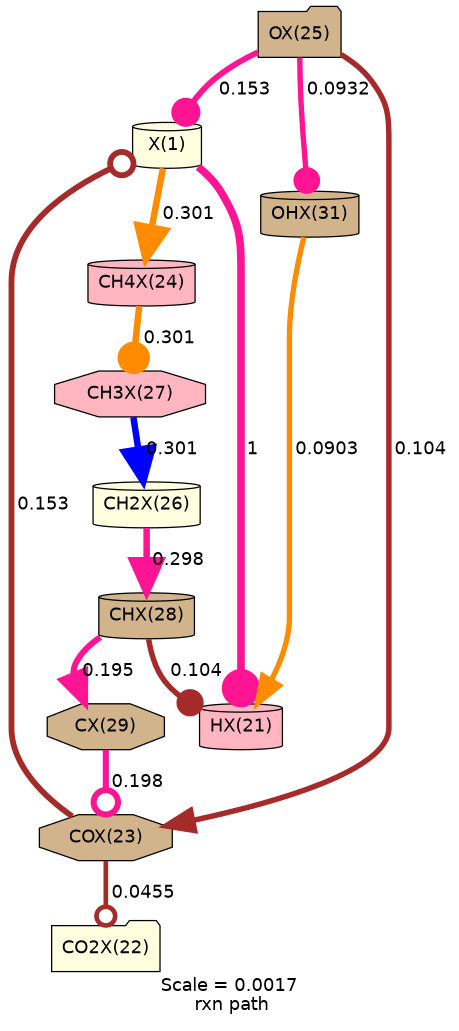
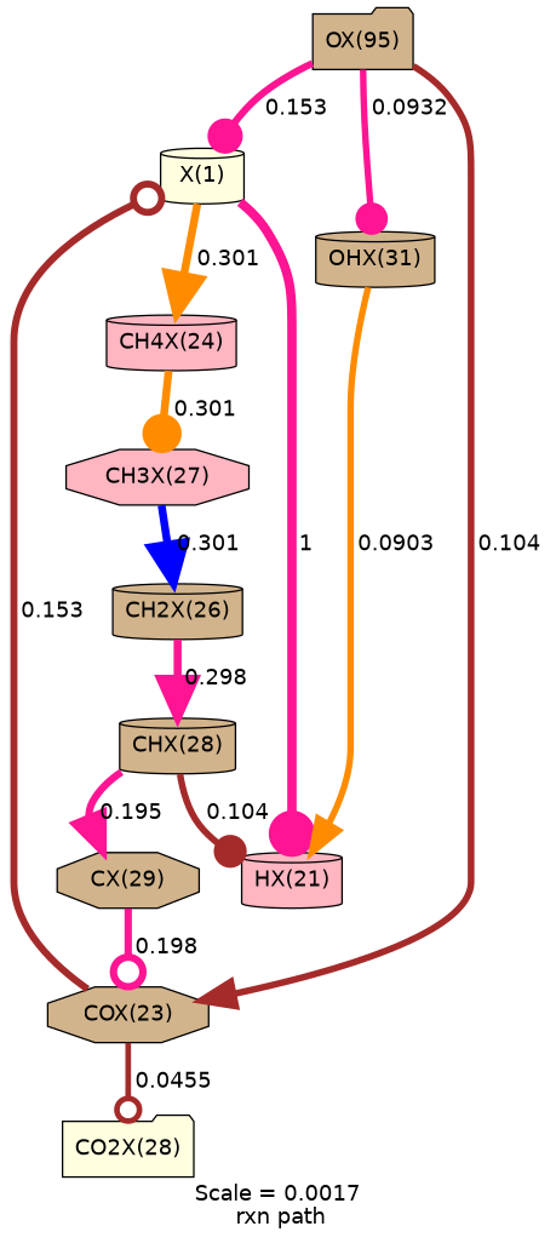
  digraph {
    fontname=Helvetica
    label="Scale = 0.0017\l rxn path"
    node [fillcolor=tan fontname=Helvetica shape=cylinder style=filled]
    edge [arrowhead=normal arrowsize=2.55 color=deeppink fontname=Helvetica penwidth=5.09]
    n1 [fillcolor=lightyellow label="X(1)"]
    n2 [fillcolor=lightpink label="HX(21)"]
    n3 [fillcolor=lightpink label="CH4X(24)"]
    n4 [fillcolor=lightpink label="CH3X(27)" shape=octagon]
-   n5 [fillcolor=lightyellow label="CO2X(22)" shape=folder]
+   n5 [fillcolor=lightyellow label="CO2X(28)" shape=folder]
    n6 [label="COX(23)" shape=octagon]
-   n7 [label="OX(25)" shape=folder]
+   n7 [label="OX(95)" shape=folder]
    n8 [label="OHX(31)"]
-   n9 [fillcolor=lightyellow label="CH2X(26)"]
+   n9 [label="CH2X(26)"]
    n10 [label="CHX(28)"]
    n11 [label="CX(29)" shape=octagon]
    n1 -> n2 [arrowhead=dot arrowsize=3 label=" 1" penwidth=6]
    n1 -> n3 [color=darkorange label=" 0.301"]
    n3 -> n4 [arrowhead=dot color=darkorange label=" 0.301"]
    n4 -> n9 [color=blue label=" 0.301"]
    n6 -> n1 [arrowhead=odot arrowsize=2.29 color=brown label=" 0.153" penwidth=4.58]
    n6 -> n5 [arrowhead=odot arrowsize=1.83 color=brown label=" 0.0455" penwidth=3.67]
    n7 -> n1 [arrowhead=dot arrowsize=2.29 label=" 0.153" penwidth=4.58]
    n7 -> n6 [arrowsize=2.14 color=brown label=" 0.104" penwidth=4.29]
    n7 -> n8 [arrowhead=dot arrowsize=2.1 label=" 0.0932" penwidth=4.21]
    n8 -> n2 [arrowsize=2.09 color=darkorange label=" 0.0903" penwidth=4.18]
    n9 -> n10 [arrowsize=2.54 label=" 0.298"]
    n10 -> n2 [arrowhead=dot arrowsize=2.14 color=brown label=" 0.104" penwidth=4.29]
    n10 -> n11 [arrowsize=2.38 label=" 0.195" penwidth=4.76]
    n11 -> n6 [arrowhead=odot arrowsize=2.39 label=" 0.198" penwidth=4.78]
  }
